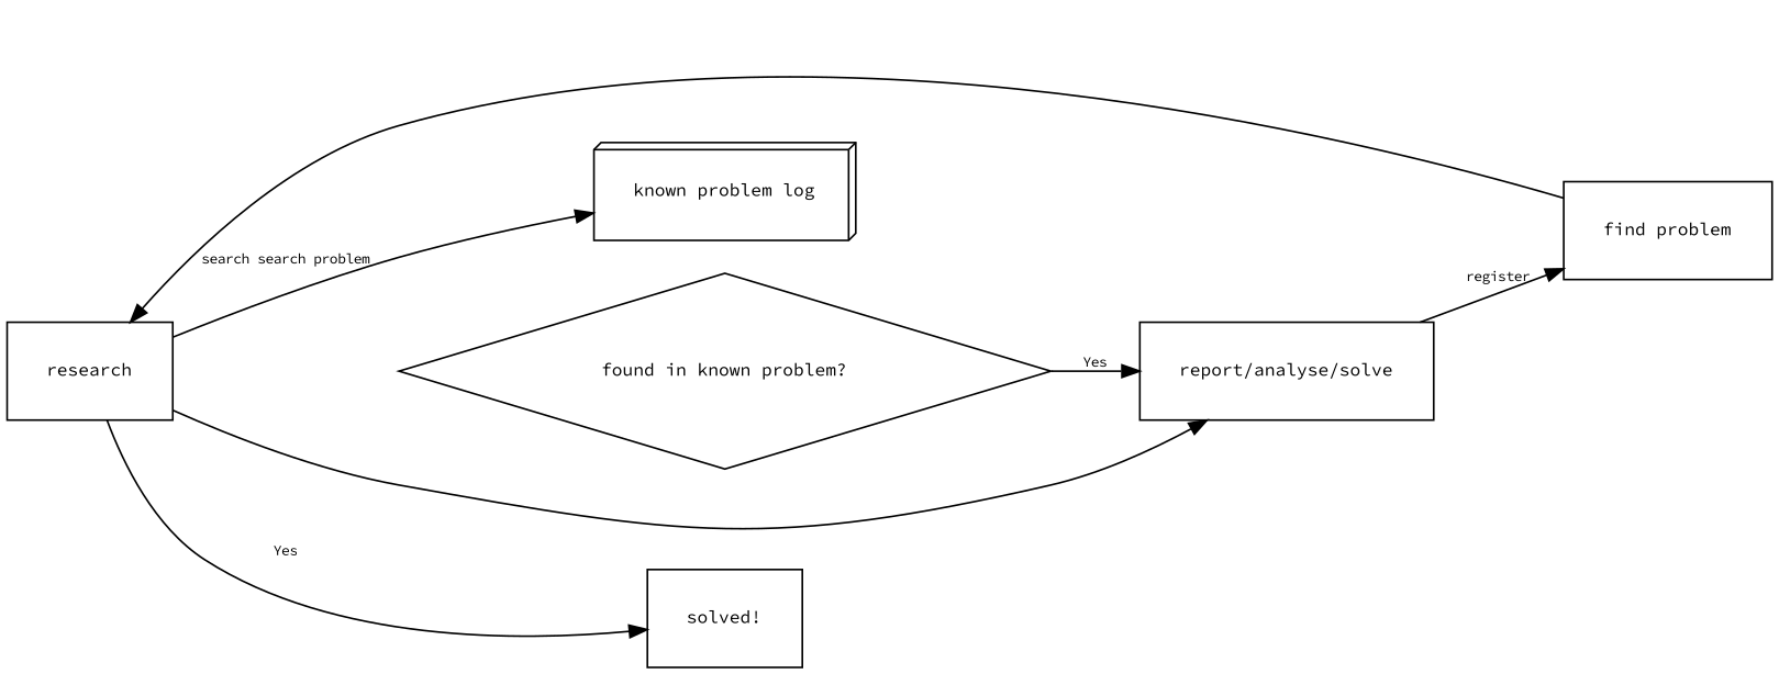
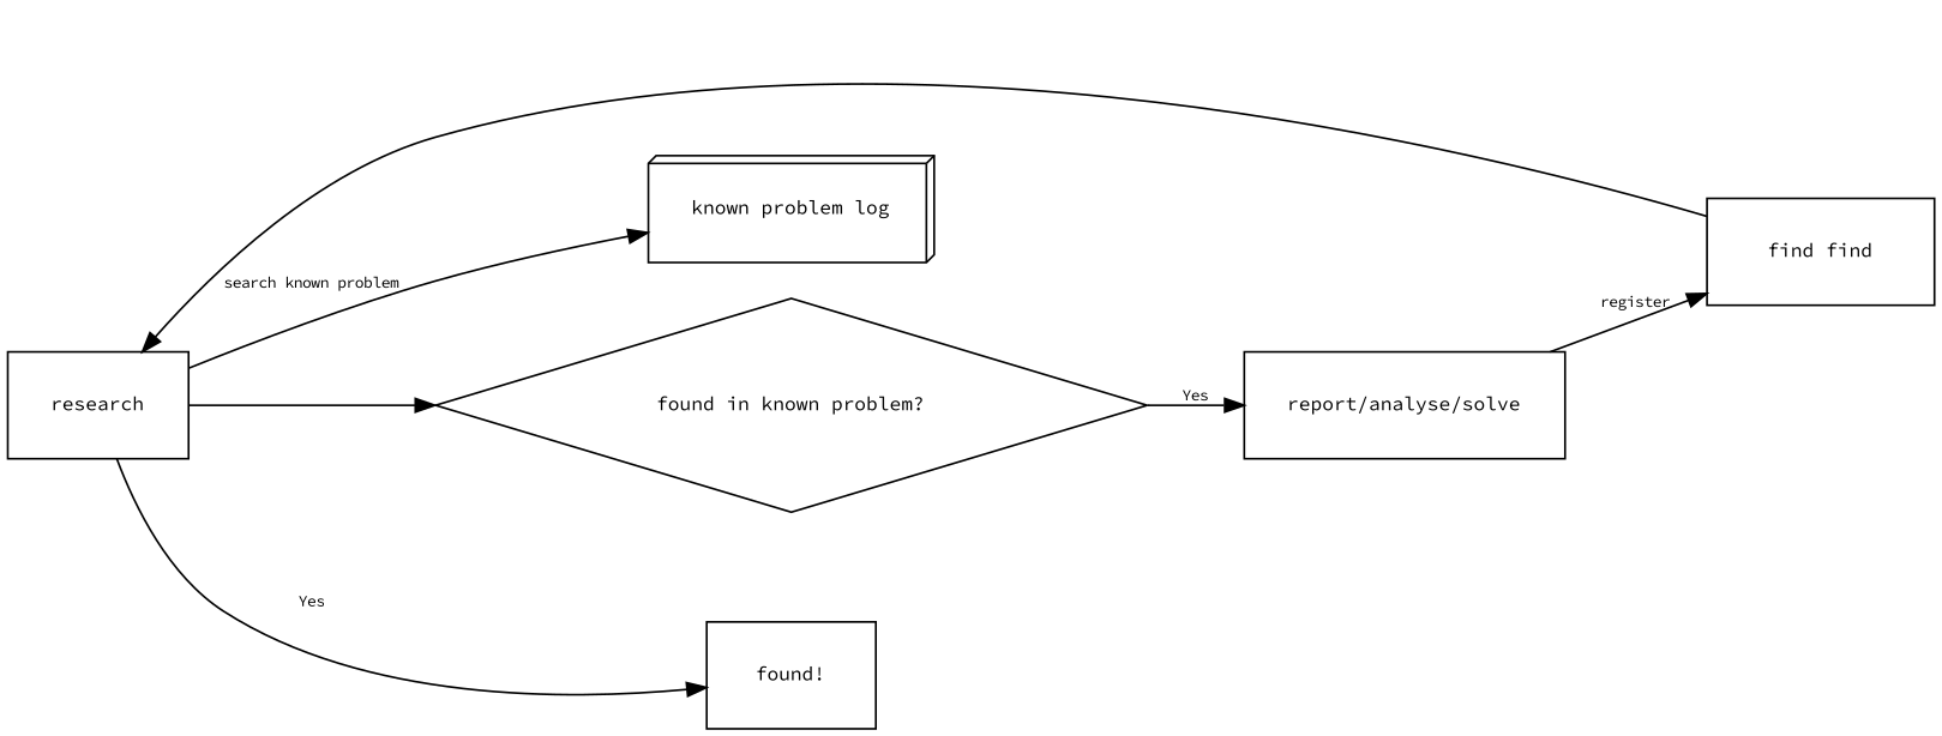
  digraph {
    fontname="Source Code Pro"
    mindist=1
    rankdir=LR
    node [fontname="Source Code Pro" fontsize=10 margin=0.3 shape=box]
    edge [fontname="Source Code Pro" fontsize=8 margin=0.8]
    "known problem log" [shape=box3d width=0.5]
    "found in known problem?" [shape=diamond width=0.5]
    "report/analyse/solve" [width=0.5]
-   "find problem" [width=0.5]
-   "solved!" [width=0.5]
+   "find problem" [width=0.5 label="find find"]
+   "solved!" [width=0.5 label="found!"]
    research [width=0.5]
    "found in known problem?" -> "report/analyse/solve" [label=Yes]
    "report/analyse/solve" -> "find problem" [label=register]
    "find problem" -> research
-   research -> "known problem log" [label="search search problem"]
-   research -> "report/analyse/solve"
+   research -> "known problem log" [label="search known problem"]
+   research -> "found in known problem?"
    research -> "solved!" [label=Yes]
  }
